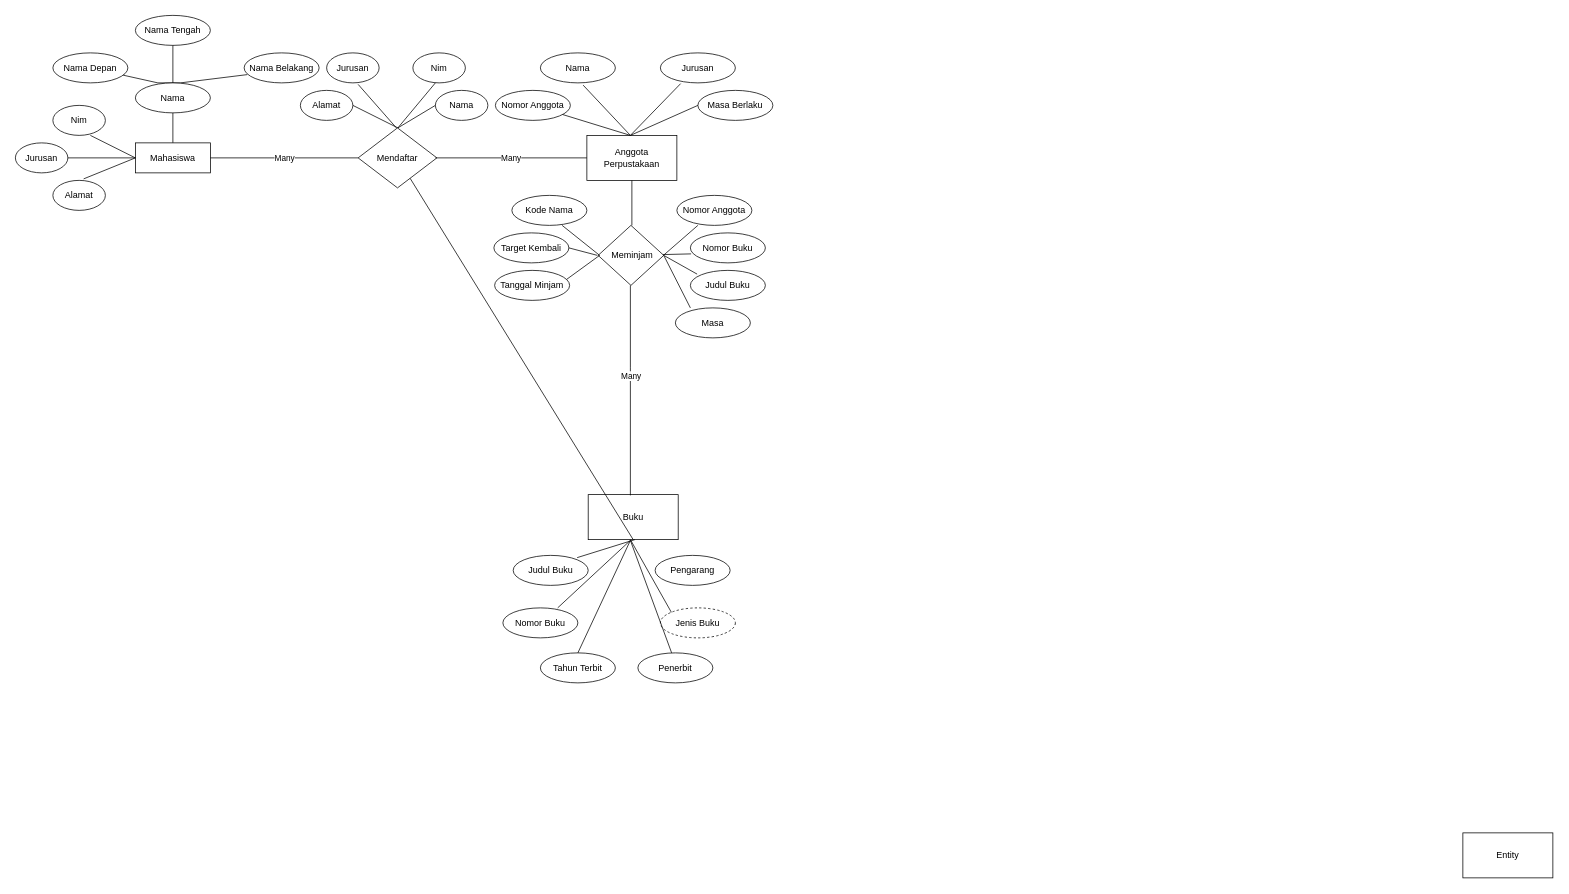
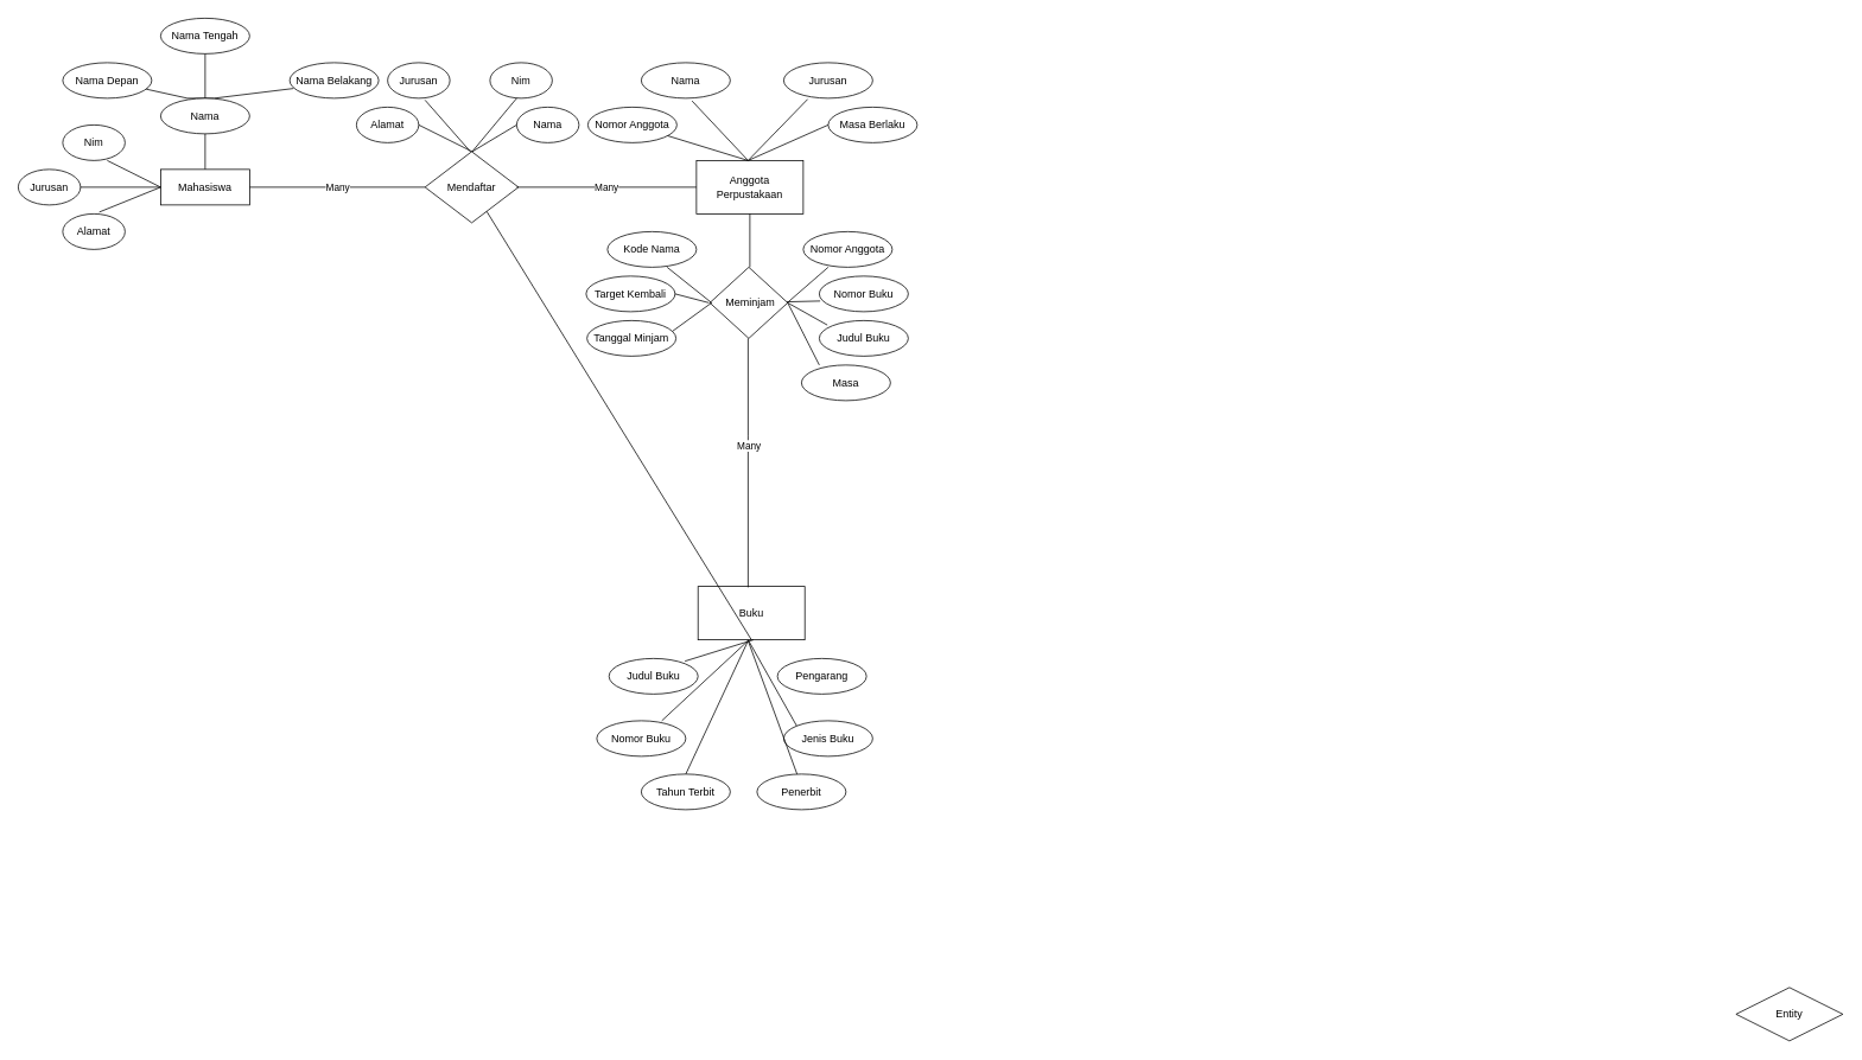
  <mxCell id="0" />
  <mxCell id="1" parent="0" />
  <mxCell id="2" value="Nama Depan" style="ellipse;whiteSpace=wrap;html=1;align=center;" vertex="1" parent="1"><mxGeometry x="70" y="70" width="100" height="40" as="geometry" /></mxCell>
  <mxCell id="3" value="Mendaftar" style="shape=rhombus;perimeter=rhombusPerimeter;whiteSpace=wrap;html=1;align=center;" vertex="1" parent="1"><mxGeometry x="477" y="170" width="105" height="80" as="geometry" /></mxCell>
  <mxCell id="4" value="" style="endArrow=none;html=1;rounded=0;entryX=0.04;entryY=0.725;entryDx=0;entryDy=0;entryPerimeter=0;" edge="1" parent="1" source="2" target="12"><mxGeometry relative="1" as="geometry"><mxPoint x="190" y="90" as="sourcePoint" /><mxPoint x="320" y="89.5" as="targetPoint" /><Array as="points"><mxPoint x="210" y="110" /><mxPoint x="240" y="110" /></Array></mxGeometry></mxCell>
  <mxCell id="5" value="Masa" style="ellipse;whiteSpace=wrap;html=1;align=center;" vertex="1" parent="1"><mxGeometry x="900" y="410" width="100" height="40" as="geometry" /></mxCell>
  <mxCell id="6" value="Judul Buku" style="ellipse;whiteSpace=wrap;html=1;align=center;" vertex="1" parent="1"><mxGeometry x="683.75" y="740" width="100" height="40" as="geometry" /></mxCell>
  <mxCell id="7" value="Tanggal Minjam" style="ellipse;whiteSpace=wrap;html=1;align=center;" vertex="1" parent="1"><mxGeometry x="659" y="360" width="100" height="40" as="geometry" /></mxCell>
  <mxCell id="8" value="Pengarang" style="ellipse;whiteSpace=wrap;html=1;align=center;" vertex="1" parent="1"><mxGeometry x="873" y="740" width="100" height="40" as="geometry" /></mxCell>
  <mxCell id="9" value="Tahun Terbit" style="ellipse;whiteSpace=wrap;html=1;align=center;" vertex="1" parent="1"><mxGeometry x="720" y="870" width="100" height="40" as="geometry" /></mxCell>
  <mxCell id="10" value="Target Kembali" style="ellipse;whiteSpace=wrap;html=1;align=center;" vertex="1" parent="1"><mxGeometry x="658" y="310" width="100" height="40" as="geometry" /></mxCell>
  <mxCell id="11" value="Judul Buku" style="ellipse;whiteSpace=wrap;html=1;align=center;" vertex="1" parent="1"><mxGeometry x="920" y="360" width="100" height="40" as="geometry" /></mxCell>
  <mxCell id="12" value="Nama Belakang" style="ellipse;whiteSpace=wrap;html=1;align=center;" vertex="1" parent="1"><mxGeometry x="325" y="70" width="100" height="40" as="geometry" /></mxCell>
  <mxCell id="13" value="Nama" style="ellipse;whiteSpace=wrap;html=1;align=center;" vertex="1" parent="1"><mxGeometry x="720" y="70" width="100" height="40" as="geometry" /></mxCell>
  <mxCell id="14" value="Nama Tengah" style="ellipse;whiteSpace=wrap;html=1;align=center;" vertex="1" parent="1"><mxGeometry x="180" y="20" width="100" height="40" as="geometry" /></mxCell>
  <mxCell id="15" value="Jurusan" style="ellipse;whiteSpace=wrap;html=1;align=center;" vertex="1" parent="1"><mxGeometry x="880" y="70" width="100" height="40" as="geometry" /></mxCell>
  <mxCell id="16" value="Nomor Anggota" style="ellipse;whiteSpace=wrap;html=1;align=center;" vertex="1" parent="1"><mxGeometry x="902" y="260" width="100" height="40" as="geometry" /></mxCell>
  <mxCell id="17" value="Nomor Anggota" style="ellipse;whiteSpace=wrap;html=1;align=center;" vertex="1" parent="1"><mxGeometry x="660" y="120" width="100" height="40" as="geometry" /></mxCell>
- <mxCell id="18" value="Jenis Buku" style="ellipse;whiteSpace=wrap;html=1;align=center;dashed=1;" vertex="1" parent="1"><mxGeometry x="880" y="810" width="100" height="40" as="geometry" /></mxCell>
+ <mxCell id="18" value="Jenis Buku" style="ellipse;whiteSpace=wrap;html=1;align=center;" vertex="1" parent="1"><mxGeometry x="880" y="810" width="100" height="40" as="geometry" /></mxCell>
  <mxCell id="19" value="Nama" style="ellipse;whiteSpace=wrap;html=1;align=center;" vertex="1" parent="1"><mxGeometry x="180" y="110" width="100" height="40" as="geometry" /></mxCell>
  <mxCell id="20" value="Masa Berlaku" style="ellipse;whiteSpace=wrap;html=1;align=center;" vertex="1" parent="1"><mxGeometry x="930" y="120" width="100" height="40" as="geometry" /></mxCell>
  <mxCell id="21" value="Kode Nama" style="ellipse;whiteSpace=wrap;html=1;align=center;" vertex="1" parent="1"><mxGeometry x="682" y="260" width="100" height="40" as="geometry" /></mxCell>
  <mxCell id="22" value="Penerbit" style="ellipse;whiteSpace=wrap;html=1;align=center;" vertex="1" parent="1"><mxGeometry x="850" y="870" width="100" height="40" as="geometry" /></mxCell>
  <mxCell id="23" value="Nomor Buku" style="ellipse;whiteSpace=wrap;html=1;align=center;" vertex="1" parent="1"><mxGeometry x="670" y="810" width="100" height="40" as="geometry" /></mxCell>
  <mxCell id="24" value="Nomor Buku" style="ellipse;whiteSpace=wrap;html=1;align=center;" vertex="1" parent="1"><mxGeometry x="920" y="310" width="100" height="40" as="geometry" /></mxCell>
  <mxCell id="25" value="Nim" style="ellipse;whiteSpace=wrap;html=1;align=center;" vertex="1" parent="1"><mxGeometry x="70" y="140" width="70" height="40" as="geometry" /></mxCell>
  <mxCell id="26" value="Jurusan" style="ellipse;whiteSpace=wrap;html=1;align=center;" vertex="1" parent="1"><mxGeometry x="20" y="190" width="70" height="40" as="geometry" /></mxCell>
  <mxCell id="27" value="Alamat" style="ellipse;whiteSpace=wrap;html=1;align=center;" vertex="1" parent="1"><mxGeometry x="70" y="240" width="70" height="40" as="geometry" /></mxCell>
  <mxCell id="28" value="" style="endArrow=none;html=1;rounded=0;exitX=0.5;exitY=1;exitDx=0;exitDy=0;entryX=0.5;entryY=0;entryDx=0;entryDy=0;" edge="1" parent="1" source="14" target="19"><mxGeometry relative="1" as="geometry"><mxPoint x="229" y="80" as="sourcePoint" /><mxPoint x="230" y="100" as="targetPoint" /><Array as="points"><mxPoint x="230" y="110" /></Array></mxGeometry></mxCell>
  <mxCell id="29" value="" style="endArrow=none;html=1;rounded=0;" edge="1" parent="1"><mxGeometry relative="1" as="geometry"><mxPoint x="230" y="150" as="sourcePoint" /><mxPoint x="230" y="190" as="targetPoint" /><Array as="points"><mxPoint x="230" y="190" /></Array></mxGeometry></mxCell>
  <mxCell id="30" style="edgeStyle=orthogonalEdgeStyle;rounded=0;orthogonalLoop=1;jettySize=auto;html=1;exitX=0.5;exitY=0;exitDx=0;exitDy=0;entryX=0.5;entryY=0;entryDx=0;entryDy=0;" edge="1" parent="1" source="31" target="31"><mxGeometry relative="1" as="geometry" /></mxCell>
  <mxCell id="31" value="Mahasiswa" style="whiteSpace=wrap;html=1;align=center;" vertex="1" parent="1"><mxGeometry x="180" y="190" width="100" height="40" as="geometry" /></mxCell>
  <mxCell id="32" value="" style="endArrow=none;html=1;rounded=0;entryX=0;entryY=0.5;entryDx=0;entryDy=0;" edge="1" parent="1" target="31"><mxGeometry relative="1" as="geometry"><mxPoint x="90" y="210" as="sourcePoint" /><mxPoint x="160" y="210" as="targetPoint" /></mxGeometry></mxCell>
  <mxCell id="33" value="" style="endArrow=none;html=1;rounded=0;" edge="1" parent="1"><mxGeometry relative="1" as="geometry"><mxPoint x="120" y="180" as="sourcePoint" /><mxPoint x="180" y="210" as="targetPoint" /></mxGeometry></mxCell>
  <mxCell id="34" value="" style="endArrow=none;html=1;rounded=0;entryX=0.39;entryY=1.05;entryDx=0;entryDy=0;entryPerimeter=0;" edge="1" parent="1"><mxGeometry relative="1" as="geometry"><mxPoint x="111" y="238" as="sourcePoint" /><mxPoint x="180" y="210" as="targetPoint" /></mxGeometry></mxCell>
  <mxCell id="35" value="Nama" style="ellipse;whiteSpace=wrap;html=1;align=center;" vertex="1" parent="1"><mxGeometry x="580" y="120" width="70" height="40" as="geometry" /></mxCell>
  <mxCell id="36" value="Alamat" style="ellipse;whiteSpace=wrap;html=1;align=center;" vertex="1" parent="1"><mxGeometry x="400" y="120" width="70" height="40" as="geometry" /></mxCell>
  <mxCell id="37" value="Nim" style="ellipse;whiteSpace=wrap;html=1;align=center;" vertex="1" parent="1"><mxGeometry x="550" y="70" width="70" height="40" as="geometry" /></mxCell>
  <mxCell id="38" value="Jurusan" style="ellipse;whiteSpace=wrap;html=1;align=center;" vertex="1" parent="1"><mxGeometry x="435" y="70" width="70" height="40" as="geometry" /></mxCell>
  <mxCell id="39" value="" style="endArrow=none;html=1;rounded=0;exitX=1;exitY=0.5;exitDx=0;exitDy=0;entryX=0;entryY=0.5;entryDx=0;entryDy=0;" edge="1" parent="1" source="36" target="35"><mxGeometry relative="1" as="geometry"><mxPoint x="480" y="140" as="sourcePoint" /><mxPoint x="570" y="140" as="targetPoint" /><Array as="points"><mxPoint x="530" y="170" /></Array></mxGeometry></mxCell>
  <mxCell id="40" value="" style="endArrow=none;html=1;rounded=0;" edge="1" parent="1"><mxGeometry relative="1" as="geometry"><mxPoint x="530" y="170" as="sourcePoint" /><mxPoint x="580" y="110" as="targetPoint" /></mxGeometry></mxCell>
  <mxCell id="41" value="" style="endArrow=none;html=1;rounded=0;entryX=0.6;entryY=1.05;entryDx=0;entryDy=0;entryPerimeter=0;" edge="1" parent="1" target="38"><mxGeometry relative="1" as="geometry"><mxPoint x="528.02" y="170" as="sourcePoint" /><mxPoint x="477" y="125.04" as="targetPoint" /></mxGeometry></mxCell>
  <mxCell id="42" value="Anggota Perpustakaan" style="whiteSpace=wrap;html=1;align=center;" vertex="1" parent="1"><mxGeometry x="782" y="180" width="120" height="60" as="geometry" /></mxCell>
  <mxCell id="43" value="Many" style="endArrow=none;html=1;rounded=0;entryX=0;entryY=0.5;entryDx=0;entryDy=0;" edge="1" parent="1" target="3"><mxGeometry relative="1" as="geometry"><mxPoint x="280" y="210" as="sourcePoint" /><mxPoint x="440" y="210" as="targetPoint" /></mxGeometry></mxCell>
  <mxCell id="44" value="Many" style="endArrow=none;html=1;rounded=0;entryX=0;entryY=0.5;entryDx=0;entryDy=0;" edge="1" parent="1" target="42"><mxGeometry relative="1" as="geometry"><mxPoint x="580" y="210" as="sourcePoint" /><mxPoint x="740" y="210" as="targetPoint" /></mxGeometry></mxCell>
  <mxCell id="45" value="" style="endArrow=none;html=1;rounded=0;entryX=0;entryY=0.5;entryDx=0;entryDy=0;" edge="1" parent="1" source="17" target="20"><mxGeometry relative="1" as="geometry"><mxPoint x="760" y="140" as="sourcePoint" /><mxPoint x="920" y="140" as="targetPoint" /><Array as="points"><mxPoint x="840" y="180" /></Array></mxGeometry></mxCell>
  <mxCell id="46" value="" style="endArrow=none;html=1;rounded=0;exitX=0.57;exitY=1.075;exitDx=0;exitDy=0;exitPerimeter=0;" edge="1" parent="1" source="13"><mxGeometry relative="1" as="geometry"><mxPoint x="740" y="60" as="sourcePoint" /><mxPoint x="840" y="180" as="targetPoint" /></mxGeometry></mxCell>
  <mxCell id="47" value="" style="endArrow=none;html=1;rounded=0;exitX=0.27;exitY=1.025;exitDx=0;exitDy=0;exitPerimeter=0;" edge="1" parent="1" source="15"><mxGeometry relative="1" as="geometry"><mxPoint x="907" y="93" as="sourcePoint" /><mxPoint x="840" y="180" as="targetPoint" /></mxGeometry></mxCell>
  <mxCell id="48" value="&amp;nbsp;Meminjam" style="shape=rhombus;perimeter=rhombusPerimeter;whiteSpace=wrap;html=1;align=center;" vertex="1" parent="1"><mxGeometry x="797" y="300" width="87.5" height="80" as="geometry" /></mxCell>
  <mxCell id="49" value="" style="endArrow=none;html=1;rounded=0;exitX=0.5;exitY=1;exitDx=0;exitDy=0;" edge="1" parent="1" source="42"><mxGeometry relative="1" as="geometry"><mxPoint x="840" y="250" as="sourcePoint" /><mxPoint x="842" y="300" as="targetPoint" /></mxGeometry></mxCell>
  <mxCell id="50" value="" style="endArrow=none;html=1;rounded=0;" edge="1" parent="1"><mxGeometry relative="1" as="geometry"><mxPoint x="840" y="380" as="sourcePoint" /><mxPoint x="840" y="490" as="targetPoint" /></mxGeometry></mxCell>
  <mxCell id="51" value="" style="endArrow=none;html=1;rounded=0;" edge="1" parent="1"><mxGeometry relative="1" as="geometry"><mxPoint x="749" y="300" as="sourcePoint" /><mxPoint x="799" y="340" as="targetPoint" /></mxGeometry></mxCell>
  <mxCell id="52" value="" style="endArrow=none;html=1;rounded=0;entryX=0;entryY=0.5;entryDx=0;entryDy=0;" edge="1" parent="1"><mxGeometry relative="1" as="geometry"><mxPoint x="758" y="330" as="sourcePoint" /><mxPoint x="796" y="340" as="targetPoint" /></mxGeometry></mxCell>
  <mxCell id="53" value="" style="endArrow=none;html=1;rounded=0;exitX=0.97;exitY=0.3;exitDx=0;exitDy=0;exitPerimeter=0;" edge="1" parent="1"><mxGeometry relative="1" as="geometry"><mxPoint x="755" y="372" as="sourcePoint" /><mxPoint x="799" y="340" as="targetPoint" /></mxGeometry></mxCell>
  <mxCell id="54" value="" style="endArrow=none;html=1;rounded=0;" edge="1" parent="1"><mxGeometry relative="1" as="geometry"><mxPoint x="884" y="340" as="sourcePoint" /><mxPoint x="930" y="300" as="targetPoint" /></mxGeometry></mxCell>
  <mxCell id="55" value="" style="endArrow=none;html=1;rounded=0;entryX=0.01;entryY=0.7;entryDx=0;entryDy=0;entryPerimeter=0;" edge="1" parent="1" source="48" target="24"><mxGeometry relative="1" as="geometry"><mxPoint x="884.5" y="340" as="sourcePoint" /><mxPoint x="1044.5" y="340" as="targetPoint" /></mxGeometry></mxCell>
  <mxCell id="56" value="" style="endArrow=none;html=1;rounded=0;entryX=0.09;entryY=0.125;entryDx=0;entryDy=0;entryPerimeter=0;exitX=1;exitY=0.5;exitDx=0;exitDy=0;" edge="1" parent="1" source="48" target="11"><mxGeometry relative="1" as="geometry"><mxPoint x="890" y="340" as="sourcePoint" /><mxPoint x="1044.5" y="340" as="targetPoint" /></mxGeometry></mxCell>
  <mxCell id="57" value="" style="endArrow=none;html=1;rounded=0;entryX=0.2;entryY=0;entryDx=0;entryDy=0;entryPerimeter=0;" edge="1" parent="1" target="5"><mxGeometry relative="1" as="geometry"><mxPoint x="884.5" y="340" as="sourcePoint" /><mxPoint x="974.5" y="410" as="targetPoint" /></mxGeometry></mxCell>
- <mxCell id="58" value="Entity" style="whiteSpace=wrap;html=1;align=center;" vertex="1" parent="1"><mxGeometry x="1950" y="1110" width="120" height="60" as="geometry" /></mxCell>
+ <mxCell id="58" value="Entity" style="rhombus;whiteSpace=wrap;html=1;align=center;" vertex="1" parent="1"><mxGeometry x="1950" y="1110" width="120" height="60" as="geometry" /></mxCell>
  <mxCell id="59" value="Buku" style="whiteSpace=wrap;html=1;align=center;" vertex="1" parent="1"><mxGeometry x="783.75" y="659" width="120" height="60" as="geometry" /></mxCell>
  <mxCell id="60" value="" style="endArrow=none;html=1;rounded=0;" edge="1" parent="1"><mxGeometry relative="1" as="geometry"><mxPoint x="840" y="490" as="sourcePoint" /><mxPoint x="840" y="660" as="targetPoint" /></mxGeometry></mxCell>
  <mxCell id="61" value="Many" style="edgeLabel;html=1;align=center;verticalAlign=middle;resizable=0;points=[];" vertex="1" connectable="0" parent="60"><mxGeometry x="-0.888" relative="1" as="geometry"><mxPoint as="offset" /></mxGeometry></mxCell>
  <mxCell id="62" value="" style="endArrow=none;html=1;rounded=0;exitX=0.5;exitY=1;exitDx=0;exitDy=0;" edge="1" parent="1" source="59" target="3"><mxGeometry relative="1" as="geometry"><mxPoint x="860" y="720" as="sourcePoint" /><mxPoint x="900" y="770" as="targetPoint" /></mxGeometry></mxCell>
  <mxCell id="63" value="" style="endArrow=none;html=1;rounded=0;exitX=0.5;exitY=1;exitDx=0;exitDy=0;entryX=0.793;entryY=0.1;entryDx=0;entryDy=0;entryPerimeter=0;" edge="1" parent="1"><mxGeometry relative="1" as="geometry"><mxPoint x="846" y="719" as="sourcePoint" /><mxPoint x="769.05" y="743" as="targetPoint" /></mxGeometry></mxCell>
  <mxCell id="64" value="" style="endArrow=none;html=1;rounded=0;entryX=0.793;entryY=0.1;entryDx=0;entryDy=0;entryPerimeter=0;" edge="1" parent="1"><mxGeometry relative="1" as="geometry"><mxPoint x="840" y="720" as="sourcePoint" /><mxPoint x="743.05" y="810" as="targetPoint" /></mxGeometry></mxCell>
  <mxCell id="65" value="" style="endArrow=none;html=1;rounded=0;entryX=0.793;entryY=0.1;entryDx=0;entryDy=0;entryPerimeter=0;" edge="1" parent="1"><mxGeometry relative="1" as="geometry"><mxPoint x="840" y="720" as="sourcePoint" /><mxPoint x="770" y="870" as="targetPoint" /></mxGeometry></mxCell>
  <mxCell id="66" value="" style="endArrow=none;html=1;rounded=0;entryX=0.793;entryY=0.1;entryDx=0;entryDy=0;entryPerimeter=0;exitX=0;exitY=0;exitDx=0;exitDy=0;" edge="1" parent="1" source="18"><mxGeometry relative="1" as="geometry"><mxPoint x="890" y="809" as="sourcePoint" /><mxPoint x="840" y="719" as="targetPoint" /></mxGeometry></mxCell>
  <mxCell id="67" value="" style="endArrow=none;html=1;rounded=0;exitX=0;exitY=0;exitDx=0;exitDy=0;" edge="1" parent="1"><mxGeometry relative="1" as="geometry"><mxPoint x="895" y="870" as="sourcePoint" /><mxPoint x="840" y="720" as="targetPoint" /></mxGeometry></mxCell>
